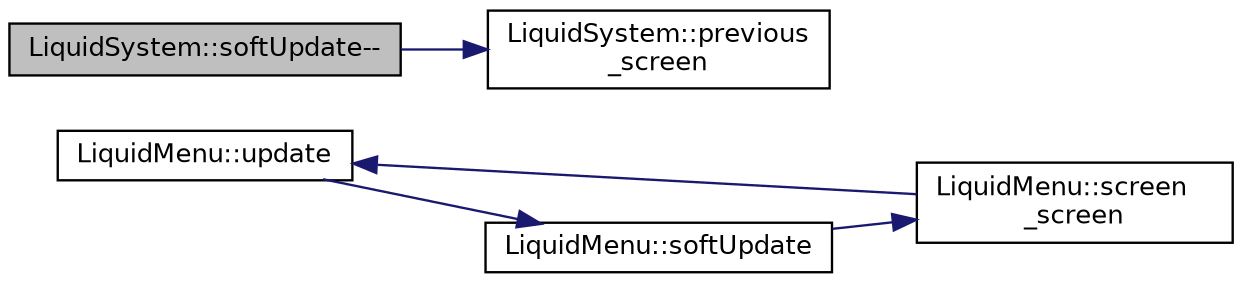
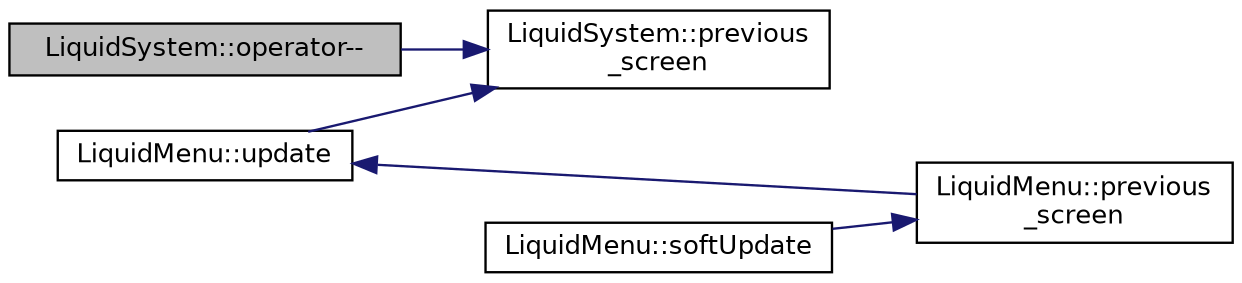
  digraph {
    rankdir=LR
    node [color=black fillcolor=white fontname=Helvetica fontsize=11 shape=record style=filled]
    edge [color=midnightblue fontname=Helvetica fontsize=11 labelfontname=Helvetica labelfontsize=11 style=solid]
-   n1 [fillcolor=grey75 fontcolor=black height=0.2 label="LiquidSystem::softUpdate--" width=0.4]
+   n1 [fillcolor=grey75 fontcolor=black height=0.2 label="LiquidSystem::operator--" width=0.4]
    n2 [height=0.2 label="LiquidSystem::previous\l_screen" width=0.4]
-   n3 [height=0.2 label="LiquidMenu::screen\l_screen" width=0.4]
+   n3 [height=0.2 label="LiquidMenu::previous\l_screen" width=0.4]
    n4 [height=0.2 label="LiquidMenu::update" width=0.4]
    n5 [height=0.2 label="LiquidMenu::softUpdate" width=0.4]
    n1 -> n2
    n3 -> n4
-   n4 -> n5
+   n4 -> n2
    n5 -> n3
  }
